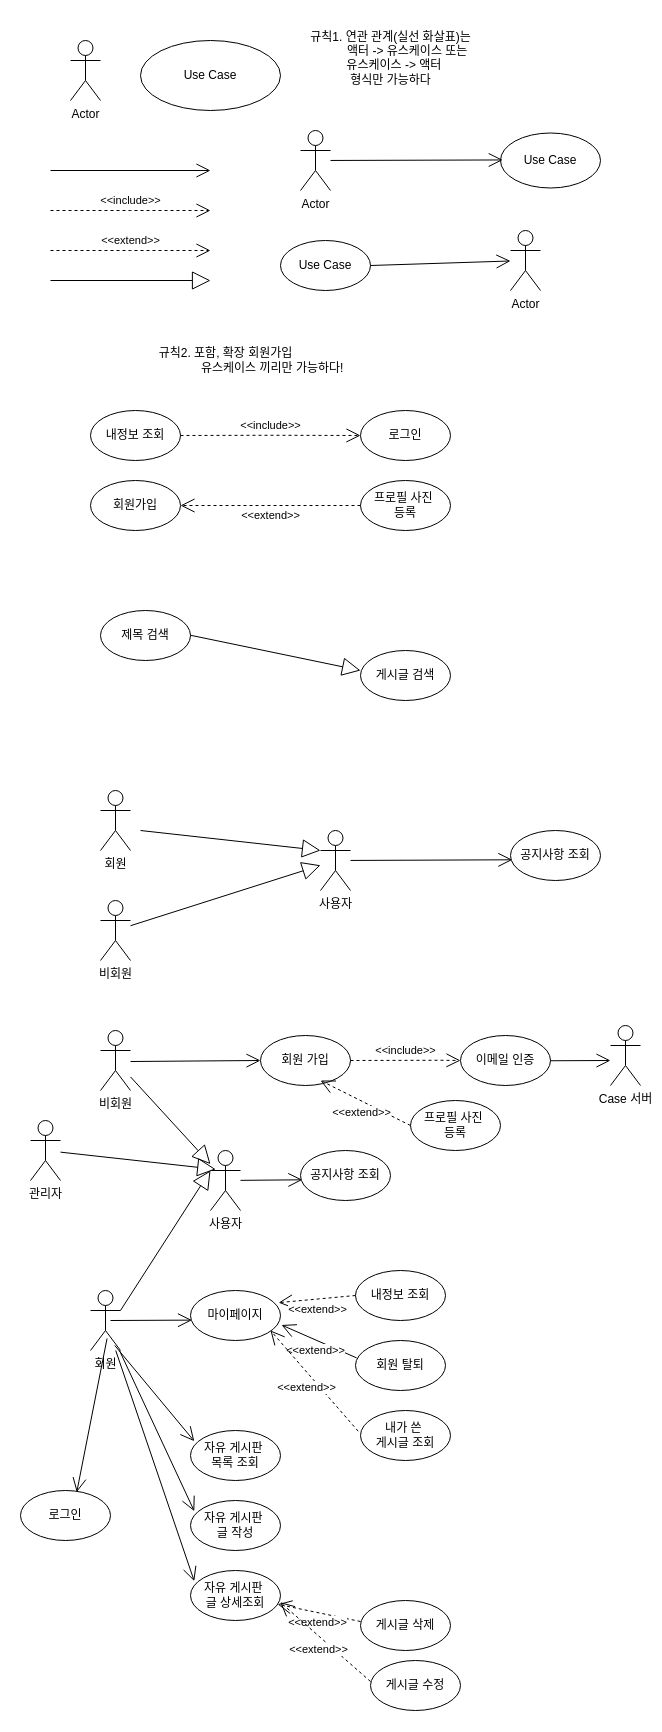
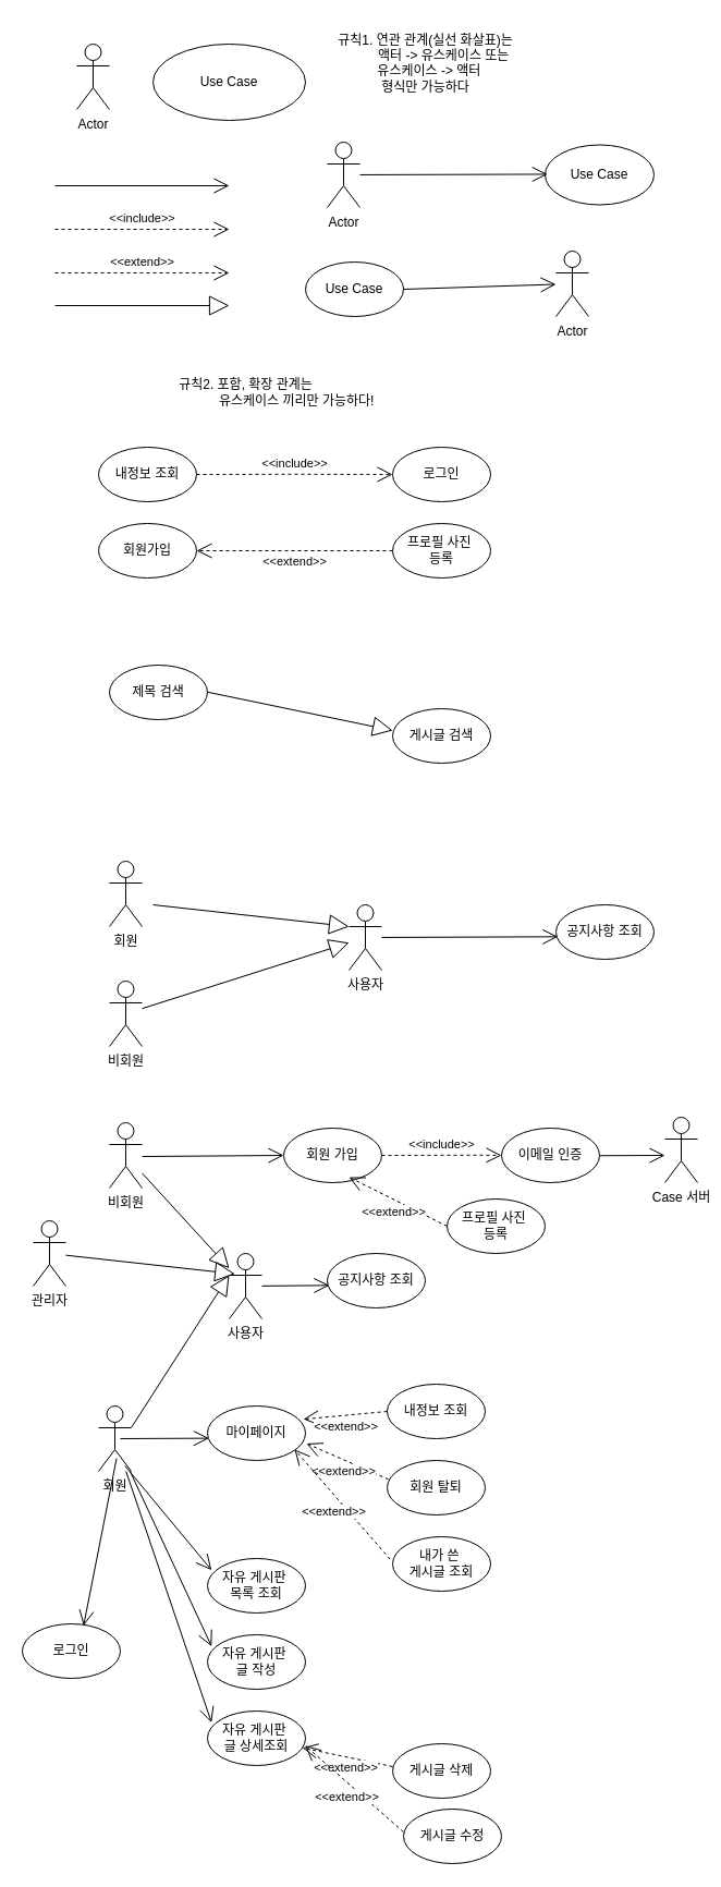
  <mxCell id="0" />
  <mxCell id="1" parent="0" />
  <mxCell id="2" value="Actor" style="shape=umlActor;verticalLabelPosition=bottom;verticalAlign=top;html=1;outlineConnect=0;" vertex="1" parent="1"><mxGeometry x="70" y="40" width="30" height="60" as="geometry" /></mxCell>
  <mxCell id="3" value="" style="endArrow=open;endFill=1;endSize=12;html=1;rounded=0;" edge="1" parent="1"><mxGeometry width="160" relative="1" as="geometry"><mxPoint x="50" y="170" as="sourcePoint" /><mxPoint x="210" y="170" as="targetPoint" /></mxGeometry></mxCell>
  <mxCell id="4" value="&amp;lt;&amp;lt;include&amp;gt;&amp;gt;" style="endArrow=open;endSize=12;dashed=1;html=1;rounded=0;" edge="1" parent="1"><mxGeometry y="10" width="160" relative="1" as="geometry"><mxPoint x="50" y="210" as="sourcePoint" /><mxPoint x="210" y="210" as="targetPoint" /><Array as="points"><mxPoint x="130" y="210" /></Array><mxPoint as="offset" /></mxGeometry></mxCell>
  <mxCell id="5" value="&amp;lt;&amp;lt;extend&amp;gt;&amp;gt;" style="endArrow=open;endSize=12;dashed=1;html=1;rounded=0;" edge="1" parent="1"><mxGeometry y="10" width="160" relative="1" as="geometry"><mxPoint x="50" y="250" as="sourcePoint" /><mxPoint x="210" y="250" as="targetPoint" /><Array as="points"><mxPoint x="130" y="250" /></Array><mxPoint as="offset" /></mxGeometry></mxCell>
  <mxCell id="6" value="&lt;div&gt;&lt;br&gt;&lt;/div&gt;&lt;div&gt;&lt;br&gt;&lt;/div&gt;" style="endArrow=block;endSize=16;endFill=0;html=1;rounded=0;" edge="1" parent="1"><mxGeometry width="160" relative="1" as="geometry"><mxPoint x="50" y="280" as="sourcePoint" /><mxPoint x="210" y="280" as="targetPoint" /></mxGeometry></mxCell>
  <mxCell id="7" value="규칙1. 연관 관계(실선 화살표)는&lt;div&gt;&amp;nbsp; &amp;nbsp; &amp;nbsp; &amp;nbsp; &amp;nbsp; 액터 -&amp;gt; 유스케이스 또는&lt;/div&gt;&lt;div&gt;&amp;nbsp; 유스케이스 -&amp;gt; 액터&lt;/div&gt;&lt;div&gt;형식만 가능하다&lt;/div&gt;&lt;div&gt;&lt;br&gt;&lt;/div&gt;" style="text;html=1;align=center;verticalAlign=middle;resizable=0;points=[];autosize=1;strokeColor=none;fillColor=none;" vertex="1" parent="1"><mxGeometry x="290" y="20" width="200" height="90" as="geometry" /></mxCell>
  <mxCell id="8" value="Use Case" style="ellipse;whiteSpace=wrap;html=1;" vertex="1" parent="1"><mxGeometry x="140" y="40" width="140" height="70" as="geometry" /></mxCell>
  <mxCell id="9" value="Actor" style="shape=umlActor;verticalLabelPosition=bottom;verticalAlign=top;html=1;outlineConnect=0;" vertex="1" parent="1"><mxGeometry x="300" y="130" width="30" height="60" as="geometry" /></mxCell>
  <mxCell id="10" value="Use Case" style="ellipse;whiteSpace=wrap;html=1;" vertex="1" parent="1"><mxGeometry x="500" y="132.5" width="100" height="55" as="geometry" /></mxCell>
  <mxCell id="11" value="" style="endArrow=open;endFill=1;endSize=12;html=1;rounded=0;entryX=0.023;entryY=0.49;entryDx=0;entryDy=0;entryPerimeter=0;" edge="1" parent="1" source="9" target="10"><mxGeometry width="160" relative="1" as="geometry"><mxPoint x="353" y="164.76" as="sourcePoint" /><mxPoint x="513" y="164.76" as="targetPoint" /></mxGeometry></mxCell>
  <mxCell id="12" value="Use Case" style="ellipse;whiteSpace=wrap;html=1;" vertex="1" parent="1"><mxGeometry x="280" y="240" width="90" height="50" as="geometry" /></mxCell>
  <mxCell id="13" value="" style="endArrow=open;endFill=1;endSize=12;html=1;rounded=0;exitX=1;exitY=0.5;exitDx=0;exitDy=0;" edge="1" parent="1" source="12" target="14"><mxGeometry width="160" relative="1" as="geometry"><mxPoint x="410" y="265.5" as="sourcePoint" /><mxPoint x="500" y="265" as="targetPoint" /></mxGeometry></mxCell>
  <mxCell id="14" value="Actor" style="shape=umlActor;verticalLabelPosition=bottom;verticalAlign=top;html=1;outlineConnect=0;" vertex="1" parent="1"><mxGeometry x="510" y="230" width="30" height="60" as="geometry" /></mxCell>
- <mxCell id="15" value="규칙2. 포함, 확장 회원가입&lt;div&gt;&amp;nbsp; &amp;nbsp; &amp;nbsp; &amp;nbsp; &amp;nbsp; &amp;nbsp; &amp;nbsp; &amp;nbsp; &amp;nbsp; &amp;nbsp; &amp;nbsp; &amp;nbsp; &amp;nbsp; &amp;nbsp; 유스케이스 끼리만 가능하다!&lt;/div&gt;" style="text;html=1;align=center;verticalAlign=middle;resizable=0;points=[];autosize=1;strokeColor=none;fillColor=none;" vertex="1" parent="1"><mxGeometry x="90" y="340" width="270" height="40" as="geometry" /></mxCell>
+ <mxCell id="15" value="규칙2. 포함, 확장 관계는&lt;div&gt;&amp;nbsp; &amp;nbsp; &amp;nbsp; &amp;nbsp; &amp;nbsp; &amp;nbsp; &amp;nbsp; &amp;nbsp; &amp;nbsp; &amp;nbsp; &amp;nbsp; &amp;nbsp; &amp;nbsp; &amp;nbsp; 유스케이스 끼리만 가능하다!&lt;/div&gt;" style="text;html=1;align=center;verticalAlign=middle;resizable=0;points=[];autosize=1;strokeColor=none;fillColor=none;" vertex="1" parent="1"><mxGeometry x="90" y="340" width="270" height="40" as="geometry" /></mxCell>
  <mxCell id="16" value="내정보 조회" style="ellipse;whiteSpace=wrap;html=1;" vertex="1" parent="1"><mxGeometry x="90" y="410" width="90" height="50" as="geometry" /></mxCell>
  <mxCell id="17" value="로그인" style="ellipse;whiteSpace=wrap;html=1;" vertex="1" parent="1"><mxGeometry x="360" y="410" width="90" height="50" as="geometry" /></mxCell>
  <mxCell id="18" value="&amp;lt;&amp;lt;include&amp;gt;&amp;gt;" style="endArrow=open;endSize=12;dashed=1;html=1;rounded=0;entryX=0;entryY=0.5;entryDx=0;entryDy=0;" edge="1" parent="1" target="17"><mxGeometry y="10" width="160" relative="1" as="geometry"><mxPoint x="180" y="435" as="sourcePoint" /><mxPoint x="350" y="434.76" as="targetPoint" /><Array as="points"><mxPoint x="270" y="434.76" /></Array><mxPoint as="offset" /></mxGeometry></mxCell>
  <mxCell id="19" value="회원가입" style="ellipse;whiteSpace=wrap;html=1;" vertex="1" parent="1"><mxGeometry x="90" y="480" width="90" height="50" as="geometry" /></mxCell>
  <mxCell id="20" value="프로필 사진&amp;nbsp;&lt;div&gt;등록&lt;/div&gt;" style="ellipse;whiteSpace=wrap;html=1;" vertex="1" parent="1"><mxGeometry x="360" y="480" width="90" height="50" as="geometry" /></mxCell>
  <mxCell id="21" value="&amp;lt;&amp;lt;extend&amp;gt;&amp;gt;" style="endArrow=open;endSize=12;dashed=1;html=1;rounded=0;exitX=0;exitY=0.5;exitDx=0;exitDy=0;" edge="1" parent="1" source="20"><mxGeometry y="10" width="160" relative="1" as="geometry"><mxPoint x="190" y="480" as="sourcePoint" /><mxPoint x="180" y="505" as="targetPoint" /><Array as="points"><mxPoint x="270" y="505" /></Array><mxPoint as="offset" /></mxGeometry></mxCell>
  <mxCell id="22" value="제목 검색" style="ellipse;whiteSpace=wrap;html=1;" vertex="1" parent="1"><mxGeometry x="100" y="610" width="90" height="50" as="geometry" /></mxCell>
  <mxCell id="23" value="게시글 검색" style="ellipse;whiteSpace=wrap;html=1;" vertex="1" parent="1"><mxGeometry x="360" y="650" width="90" height="50" as="geometry" /></mxCell>
  <mxCell id="24" value="&lt;div&gt;&lt;br&gt;&lt;/div&gt;&lt;div&gt;&lt;br&gt;&lt;/div&gt;" style="endArrow=block;endSize=16;endFill=0;html=1;rounded=0;entryX=0;entryY=0.4;entryDx=0;entryDy=0;entryPerimeter=0;" edge="1" parent="1" target="23"><mxGeometry width="160" relative="1" as="geometry"><mxPoint x="190" y="634.76" as="sourcePoint" /><mxPoint x="350" y="634.76" as="targetPoint" /></mxGeometry></mxCell>
  <mxCell id="25" value="회원" style="shape=umlActor;verticalLabelPosition=bottom;verticalAlign=top;html=1;" vertex="1" parent="1"><mxGeometry x="100" y="790" width="30" height="60" as="geometry" /></mxCell>
  <mxCell id="26" value="비회원" style="shape=umlActor;verticalLabelPosition=bottom;verticalAlign=top;html=1;" vertex="1" parent="1"><mxGeometry x="100" y="900" width="30" height="60" as="geometry" /></mxCell>
  <mxCell id="27" value="&lt;div&gt;&lt;br&gt;&lt;/div&gt;&lt;div&gt;&lt;br&gt;&lt;/div&gt;" style="endArrow=block;endSize=16;endFill=0;html=1;rounded=0;entryX=0;entryY=0.333;entryDx=0;entryDy=0;entryPerimeter=0;" edge="1" parent="1" target="28"><mxGeometry width="160" relative="1" as="geometry"><mxPoint x="140" y="830" as="sourcePoint" /><mxPoint x="300" y="860" as="targetPoint" /></mxGeometry></mxCell>
  <mxCell id="28" value="사용자" style="shape=umlActor;verticalLabelPosition=bottom;verticalAlign=top;html=1;" vertex="1" parent="1"><mxGeometry x="320" y="830" width="30" height="60" as="geometry" /></mxCell>
  <mxCell id="29" value="&lt;div&gt;&lt;br&gt;&lt;/div&gt;&lt;div&gt;&lt;br&gt;&lt;/div&gt;" style="endArrow=block;endSize=16;endFill=0;html=1;rounded=0;" edge="1" parent="1" source="26" target="28"><mxGeometry width="160" relative="1" as="geometry"><mxPoint x="150" y="840" as="sourcePoint" /><mxPoint x="320" y="870" as="targetPoint" /></mxGeometry></mxCell>
  <mxCell id="30" value="" style="endArrow=open;endFill=1;endSize=12;html=1;rounded=0;entryX=0.021;entryY=0.586;entryDx=0;entryDy=0;entryPerimeter=0;" edge="1" parent="1" source="28" target="31"><mxGeometry width="160" relative="1" as="geometry"><mxPoint x="350" y="859.76" as="sourcePoint" /><mxPoint x="510" y="859.76" as="targetPoint" /></mxGeometry></mxCell>
  <mxCell id="31" value="공지사항 조회" style="ellipse;whiteSpace=wrap;html=1;" vertex="1" parent="1"><mxGeometry x="510" y="830" width="90" height="50" as="geometry" /></mxCell>
  <mxCell id="32" value="비회원" style="shape=umlActor;verticalLabelPosition=bottom;verticalAlign=top;html=1;" vertex="1" parent="1"><mxGeometry x="100" y="1030" width="30" height="60" as="geometry" /></mxCell>
  <mxCell id="33" value="" style="endArrow=open;endFill=1;endSize=12;html=1;rounded=0;" edge="1" parent="1"><mxGeometry width="160" relative="1" as="geometry"><mxPoint x="130" y="1061" as="sourcePoint" /><mxPoint x="260" y="1060" as="targetPoint" /></mxGeometry></mxCell>
  <mxCell id="34" value="회원 가입" style="ellipse;whiteSpace=wrap;html=1;" vertex="1" parent="1"><mxGeometry x="260" y="1035" width="90" height="50" as="geometry" /></mxCell>
  <mxCell id="35" value="&amp;lt;&amp;lt;include&amp;gt;&amp;gt;" style="endArrow=open;endSize=12;dashed=1;html=1;rounded=0;" edge="1" parent="1"><mxGeometry y="10" width="160" relative="1" as="geometry"><mxPoint x="350" y="1060" as="sourcePoint" /><mxPoint x="460" y="1060" as="targetPoint" /><Array as="points"><mxPoint x="440" y="1059.76" /></Array><mxPoint as="offset" /></mxGeometry></mxCell>
  <mxCell id="36" value="이메일 인증" style="ellipse;whiteSpace=wrap;html=1;" vertex="1" parent="1"><mxGeometry x="460" y="1035" width="90" height="50" as="geometry" /></mxCell>
  <mxCell id="37" value="" style="endArrow=open;endFill=1;endSize=12;html=1;rounded=0;" edge="1" parent="1"><mxGeometry width="160" relative="1" as="geometry"><mxPoint x="550" y="1060.25" as="sourcePoint" /><mxPoint x="610" y="1060" as="targetPoint" /></mxGeometry></mxCell>
  <mxCell id="38" value="Case 서버" style="shape=umlActor;verticalLabelPosition=bottom;verticalAlign=top;html=1;" vertex="1" parent="1"><mxGeometry x="610" y="1025" width="30" height="60" as="geometry" /></mxCell>
  <mxCell id="39" value="프로필 사진&amp;nbsp;&lt;div&gt;등록&lt;/div&gt;" style="ellipse;whiteSpace=wrap;html=1;" vertex="1" parent="1"><mxGeometry x="410" y="1100" width="90" height="50" as="geometry" /></mxCell>
  <mxCell id="40" value="&amp;lt;&amp;lt;extend&amp;gt;&amp;gt;" style="endArrow=open;endSize=12;dashed=1;html=1;rounded=0;exitX=0;exitY=0.5;exitDx=0;exitDy=0;entryX=0.667;entryY=0.9;entryDx=0;entryDy=0;entryPerimeter=0;" edge="1" parent="1" source="39" target="34"><mxGeometry y="10" width="160" relative="1" as="geometry"><mxPoint x="250" y="1190" as="sourcePoint" /><mxPoint x="240" y="1220" as="targetPoint" /><Array as="points" /><mxPoint as="offset" /></mxGeometry></mxCell>
  <mxCell id="41" value="회원" style="shape=umlActor;verticalLabelPosition=bottom;verticalAlign=top;html=1;" vertex="1" parent="1"><mxGeometry x="90" y="1290" width="30" height="60" as="geometry" /></mxCell>
  <mxCell id="42" value="&lt;div&gt;&lt;br&gt;&lt;/div&gt;&lt;div&gt;&lt;br&gt;&lt;/div&gt;" style="endArrow=block;endSize=16;endFill=0;html=1;rounded=0;entryX=0;entryY=0.333;entryDx=0;entryDy=0;entryPerimeter=0;exitX=1;exitY=0.333;exitDx=0;exitDy=0;exitPerimeter=0;" edge="1" parent="1" target="43" source="41"><mxGeometry width="160" relative="1" as="geometry"><mxPoint x="140" y="1240" as="sourcePoint" /><mxPoint x="300" y="1270" as="targetPoint" /></mxGeometry></mxCell>
  <mxCell id="43" value="사용자" style="shape=umlActor;verticalLabelPosition=bottom;verticalAlign=top;html=1;" vertex="1" parent="1"><mxGeometry x="210" y="1150" width="30" height="60" as="geometry" /></mxCell>
  <mxCell id="44" value="" style="endArrow=open;endFill=1;endSize=12;html=1;rounded=0;entryX=0.021;entryY=0.586;entryDx=0;entryDy=0;entryPerimeter=0;" edge="1" parent="1" source="43" target="45"><mxGeometry width="160" relative="1" as="geometry"><mxPoint x="350" y="1269.76" as="sourcePoint" /><mxPoint x="510" y="1269.76" as="targetPoint" /></mxGeometry></mxCell>
  <mxCell id="45" value="공지사항 조회" style="ellipse;whiteSpace=wrap;html=1;" vertex="1" parent="1"><mxGeometry x="300" y="1150" width="90" height="50" as="geometry" /></mxCell>
  <mxCell id="46" value="&lt;div&gt;&lt;br&gt;&lt;/div&gt;&lt;div&gt;&lt;br&gt;&lt;/div&gt;" style="endArrow=block;endSize=16;endFill=0;html=1;rounded=0;" edge="1" parent="1" source="32" target="43"><mxGeometry width="160" relative="1" as="geometry"><mxPoint x="150" y="1250" as="sourcePoint" /><mxPoint x="330" y="1270" as="targetPoint" /></mxGeometry></mxCell>
  <mxCell id="47" value="관리자&lt;div&gt;&lt;br&gt;&lt;/div&gt;" style="shape=umlActor;verticalLabelPosition=bottom;verticalAlign=top;html=1;" vertex="1" parent="1"><mxGeometry x="30" y="1120" width="30" height="60" as="geometry" /></mxCell>
  <mxCell id="48" value="&lt;div&gt;&lt;br&gt;&lt;/div&gt;&lt;div&gt;&lt;br&gt;&lt;/div&gt;" style="endArrow=block;endSize=16;endFill=0;html=1;rounded=0;entryX=0.175;entryY=0.313;entryDx=0;entryDy=0;entryPerimeter=0;" edge="1" parent="1" source="47" target="43"><mxGeometry width="160" relative="1" as="geometry"><mxPoint x="140" y="1086" as="sourcePoint" /><mxPoint x="220" y="1174" as="targetPoint" /></mxGeometry></mxCell>
  <mxCell id="49" value="내정보 조회" style="ellipse;whiteSpace=wrap;html=1;" vertex="1" parent="1"><mxGeometry x="355" y="1270" width="90" height="50" as="geometry" /></mxCell>
  <mxCell id="50" value="회원 탈퇴" style="ellipse;whiteSpace=wrap;html=1;" vertex="1" parent="1"><mxGeometry x="355" y="1340" width="90" height="50" as="geometry" /></mxCell>
  <mxCell id="51" value="내가 쓴&amp;nbsp;&lt;div&gt;게시글 조회&lt;/div&gt;" style="ellipse;whiteSpace=wrap;html=1;" vertex="1" parent="1"><mxGeometry x="360" y="1410" width="90" height="50" as="geometry" /></mxCell>
  <mxCell id="52" value="" style="endArrow=open;endFill=1;endSize=12;html=1;rounded=0;entryX=0.021;entryY=0.586;entryDx=0;entryDy=0;entryPerimeter=0;" edge="1" parent="1"><mxGeometry width="160" relative="1" as="geometry"><mxPoint x="110" y="1320" as="sourcePoint" /><mxPoint x="191.5" y="1319.63" as="targetPoint" /></mxGeometry></mxCell>
  <mxCell id="53" value="마이페이지" style="ellipse;whiteSpace=wrap;html=1;" vertex="1" parent="1"><mxGeometry x="190" y="1290" width="90" height="50" as="geometry" /></mxCell>
  <mxCell id="54" value="&amp;lt;&amp;lt;extend&amp;gt;&amp;gt;" style="endArrow=open;endSize=12;dashed=1;html=1;rounded=0;exitX=0;exitY=0.5;exitDx=0;exitDy=0;entryX=0.979;entryY=0.243;entryDx=0;entryDy=0;entryPerimeter=0;" edge="1" parent="1" target="53"><mxGeometry y="10" width="160" relative="1" as="geometry"><mxPoint x="355" y="1295" as="sourcePoint" /><mxPoint x="265" y="1250" as="targetPoint" /><Array as="points" /><mxPoint as="offset" /></mxGeometry></mxCell>
- <mxCell id="55" value="&amp;lt;&amp;lt;extend&amp;gt;&amp;gt;" style="endArrow=open;endSize=12;dashed=0;html=1;rounded=0;exitX=0.013;exitY=0.348;exitDx=0;exitDy=0;entryX=1.011;entryY=0.69;entryDx=0;entryDy=0;entryPerimeter=0;exitPerimeter=0;" edge="1" parent="1" source="50" target="53"><mxGeometry y="10" width="160" relative="1" as="geometry"><mxPoint x="365" y="1305" as="sourcePoint" /><mxPoint x="288" y="1312" as="targetPoint" /><Array as="points" /><mxPoint as="offset" /></mxGeometry></mxCell>
+ <mxCell id="55" value="&amp;lt;&amp;lt;extend&amp;gt;&amp;gt;" style="endArrow=open;endSize=12;dashed=1;html=1;rounded=0;exitX=0.013;exitY=0.348;exitDx=0;exitDy=0;entryX=1.011;entryY=0.69;entryDx=0;entryDy=0;entryPerimeter=0;exitPerimeter=0;" edge="1" parent="1" source="50" target="53"><mxGeometry y="10" width="160" relative="1" as="geometry"><mxPoint x="365" y="1305" as="sourcePoint" /><mxPoint x="288" y="1312" as="targetPoint" /><Array as="points" /><mxPoint as="offset" /></mxGeometry></mxCell>
  <mxCell id="56" value="&amp;lt;&amp;lt;extend&amp;gt;&amp;gt;" style="endArrow=open;endSize=12;dashed=1;html=1;rounded=0;exitX=-0.026;exitY=0.414;exitDx=0;exitDy=0;entryX=0.889;entryY=0.8;entryDx=0;entryDy=0;entryPerimeter=0;exitPerimeter=0;" edge="1" parent="1" source="51" target="53"><mxGeometry y="10" width="160" relative="1" as="geometry"><mxPoint x="375" y="1315" as="sourcePoint" /><mxPoint x="298" y="1322" as="targetPoint" /><Array as="points" /><mxPoint as="offset" /></mxGeometry></mxCell>
  <mxCell id="57" value="" style="endArrow=open;endFill=1;endSize=12;html=1;rounded=0;entryX=0.042;entryY=0.214;entryDx=0;entryDy=0;entryPerimeter=0;exitX=0.81;exitY=0.917;exitDx=0;exitDy=0;exitPerimeter=0;" edge="1" parent="1" source="41" target="58"><mxGeometry width="160" relative="1" as="geometry"><mxPoint x="100" y="1440" as="sourcePoint" /><mxPoint x="181.5" y="1439.63" as="targetPoint" /></mxGeometry></mxCell>
  <mxCell id="58" value="자유 게시판&amp;nbsp;&lt;div&gt;목록 조회&lt;/div&gt;" style="ellipse;whiteSpace=wrap;html=1;" vertex="1" parent="1"><mxGeometry x="190" y="1430" width="90" height="50" as="geometry" /></mxCell>
  <mxCell id="59" value="" style="endArrow=open;endFill=1;endSize=12;html=1;rounded=0;entryX=0.042;entryY=0.214;entryDx=0;entryDy=0;entryPerimeter=0;" edge="1" parent="1" target="60" source="41"><mxGeometry width="160" relative="1" as="geometry"><mxPoint x="100" y="1430" as="sourcePoint" /><mxPoint x="167.5" y="1524.63" as="targetPoint" /></mxGeometry></mxCell>
  <mxCell id="60" value="자유 게시판&amp;nbsp;&lt;div&gt;글 작성&lt;/div&gt;" style="ellipse;whiteSpace=wrap;html=1;" vertex="1" parent="1"><mxGeometry x="190" y="1500" width="90" height="50" as="geometry" /></mxCell>
  <mxCell id="61" value="게시&lt;span style=&quot;background-color: initial;&quot;&gt;글 삭제&lt;/span&gt;" style="ellipse;whiteSpace=wrap;html=1;" vertex="1" parent="1"><mxGeometry x="360" y="1600" width="90" height="50" as="geometry" /></mxCell>
  <mxCell id="62" value="" style="endArrow=open;endFill=1;endSize=12;html=1;rounded=0;entryX=0.042;entryY=0.214;entryDx=0;entryDy=0;entryPerimeter=0;" edge="1" parent="1" target="63" source="41"><mxGeometry width="160" relative="1" as="geometry"><mxPoint x="115" y="1420" as="sourcePoint" /><mxPoint x="167.5" y="1664.63" as="targetPoint" /></mxGeometry></mxCell>
  <mxCell id="63" value="자유 게시판&amp;nbsp;&lt;div&gt;글 상세조회&lt;/div&gt;" style="ellipse;whiteSpace=wrap;html=1;" vertex="1" parent="1"><mxGeometry x="190" y="1570" width="90" height="50" as="geometry" /></mxCell>
  <mxCell id="64" value="&amp;lt;&amp;lt;extend&amp;gt;&amp;gt;" style="endArrow=open;endSize=12;dashed=1;html=1;rounded=0;exitX=0;exitY=0.42;exitDx=0;exitDy=0;exitPerimeter=0;" edge="1" parent="1" source="61" target="63"><mxGeometry y="10" width="160" relative="1" as="geometry"><mxPoint x="320" y="1621" as="sourcePoint" /><mxPoint x="232" y="1520" as="targetPoint" /><Array as="points" /><mxPoint as="offset" /></mxGeometry></mxCell>
  <mxCell id="65" value="게시&lt;span style=&quot;background-color: initial;&quot;&gt;글 수정&lt;/span&gt;" style="ellipse;whiteSpace=wrap;html=1;" vertex="1" parent="1"><mxGeometry x="370" y="1660" width="90" height="50" as="geometry" /></mxCell>
  <mxCell id="66" value="&amp;lt;&amp;lt;extend&amp;gt;&amp;gt;" style="endArrow=open;endSize=12;dashed=1;html=1;rounded=0;exitX=0;exitY=0.42;exitDx=0;exitDy=0;exitPerimeter=0;entryX=0.997;entryY=0.634;entryDx=0;entryDy=0;entryPerimeter=0;" edge="1" parent="1" source="65" target="63"><mxGeometry y="10" width="160" relative="1" as="geometry"><mxPoint x="330" y="1681" as="sourcePoint" /><mxPoint x="283" y="1712" as="targetPoint" /><Array as="points" /><mxPoint as="offset" /></mxGeometry></mxCell>
  <mxCell id="67" value="로그인" style="ellipse;whiteSpace=wrap;html=1;" vertex="1" parent="1"><mxGeometry y="1490" width="90" height="50" as="geometry" x="20" /></mxCell>
  <mxCell id="68" value="" style="endArrow=open;endFill=1;endSize=12;html=1;rounded=0;entryX=0.625;entryY=0.034;entryDx=0;entryDy=0;entryPerimeter=0;exitX=0.552;exitY=0.8;exitDx=0;exitDy=0;exitPerimeter=0;" edge="1" parent="1" source="41" target="67"><mxGeometry width="160" relative="1" as="geometry"><mxPoint x="30" y="1380" as="sourcePoint" /><mxPoint x="110" y="1476" as="targetPoint" /></mxGeometry></mxCell>
